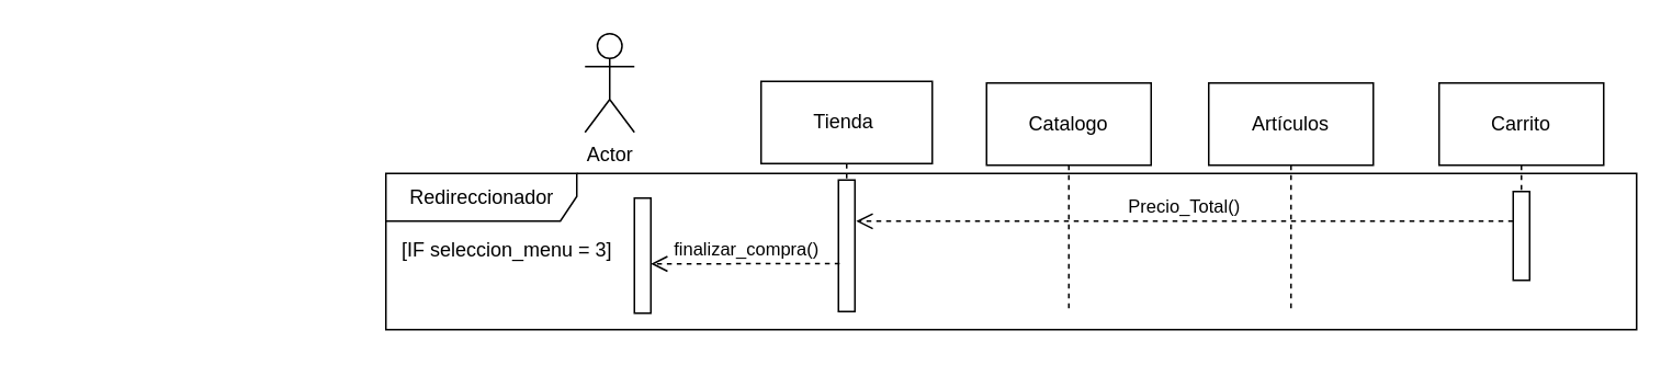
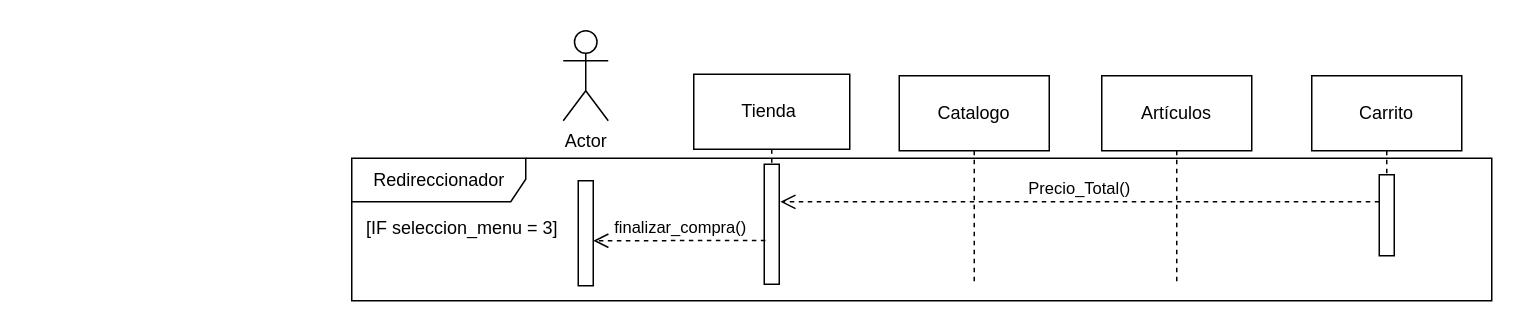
  <mxCell id="0" />
  <mxCell id="1" parent="0" />
- <mxCell id="2" value="Actor" style="shape=umlActor;verticalLabelPosition=bottom;verticalAlign=top;html=1;" parent="1" vertex="1"><mxGeometry x="355" y="20" width="30" height="60" as="geometry" /></mxCell>
+ <mxCell id="2" value="Actor" style="shape=umlActor;verticalLabelPosition=bottom;verticalAlign=top;html=1;" parent="1" vertex="1"><mxGeometry x="375" y="20" width="30" height="60" as="geometry" /></mxCell>
  <mxCell id="3" value="Tienda&amp;nbsp;" style="shape=umlLifeline;perimeter=lifelinePerimeter;whiteSpace=wrap;html=1;container=1;collapsible=0;recursiveResize=0;outlineConnect=0;size=50;" parent="1" vertex="1"><mxGeometry x="462" y="49" width="104" height="131" as="geometry" /></mxCell>
  <mxCell id="4" value="" style="html=1;points=[];perimeter=orthogonalPerimeter;" parent="3" vertex="1"><mxGeometry x="47" y="60" width="10" height="80" as="geometry" /></mxCell>
  <mxCell id="5" value="Carrito" style="shape=umlLifeline;perimeter=lifelinePerimeter;whiteSpace=wrap;html=1;container=1;collapsible=0;recursiveResize=0;outlineConnect=0;size=50;" parent="1" vertex="1"><mxGeometry x="874" y="50" width="100" height="120" as="geometry" /></mxCell>
  <mxCell id="6" value="" style="html=1;points=[];perimeter=orthogonalPerimeter;" parent="5" vertex="1"><mxGeometry x="45" y="66" width="10" height="54" as="geometry" /></mxCell>
  <mxCell id="7" value="Catalogo" style="shape=umlLifeline;perimeter=lifelinePerimeter;whiteSpace=wrap;html=1;container=1;collapsible=0;recursiveResize=0;outlineConnect=0;size=50;" parent="1" vertex="1"><mxGeometry x="599" y="50" width="100" height="140" as="geometry" /></mxCell>
  <mxCell id="8" value="Artículos" style="shape=umlLifeline;perimeter=lifelinePerimeter;whiteSpace=wrap;html=1;container=1;collapsible=0;recursiveResize=0;outlineConnect=0;size=50;" parent="1" vertex="1"><mxGeometry x="734" y="50" width="100" height="140" as="geometry" /></mxCell>
  <mxCell id="9" value="" style="shape=umlLifeline;perimeter=lifelinePerimeter;whiteSpace=wrap;html=1;container=0;collapsible=0;recursiveResize=0;outlineConnect=0;size=0;" parent="1" vertex="1"><mxGeometry x="20" y="120" width="740" height="70" as="geometry" /></mxCell>
  <mxCell id="10" value="" style="html=1;points=[];perimeter=orthogonalPerimeter;" parent="1" vertex="1"><mxGeometry x="385" y="120" width="10" height="70" as="geometry" /></mxCell>
  <mxCell id="11" value="Redireccionador" style="shape=umlFrame;tabWidth=110;tabHeight=30;tabPosition=left;html=1;boundedLbl=1;labelInHeader=1;width=116;height=29;movable=1;resizable=1;rotatable=1;deletable=1;editable=1;connectable=1;" parent="1" vertex="1"><mxGeometry x="234" y="105" width="760" height="95" as="geometry" /></mxCell>
  <mxCell id="12" value="[IF seleccion_menu = 3]" style="text" parent="11" vertex="1"><mxGeometry width="100" height="20" relative="1" as="geometry"><mxPoint x="8" y="33" as="offset" /></mxGeometry></mxCell>
  <mxCell id="13" value="Precio_Total()" style="html=1;verticalAlign=bottom;endArrow=open;dashed=1;endSize=8;entryX=1.074;entryY=0.313;entryDx=0;entryDy=0;entryPerimeter=0;" parent="1" source="6" target="4" edge="1"><mxGeometry relative="1" as="geometry"><mxPoint x="504" y="150" as="sourcePoint" /><mxPoint x="654" y="136" as="targetPoint" /></mxGeometry></mxCell>
  <mxCell id="14" value="finalizar_compra()" style="html=1;verticalAlign=bottom;endArrow=open;dashed=1;endSize=8;exitX=0.074;exitY=0.635;exitDx=0;exitDy=0;exitPerimeter=0;entryX=1.238;entryY=0.188;entryDx=0;entryDy=0;entryPerimeter=0;" parent="1" source="4" edge="1"><mxGeometry relative="1" as="geometry"><mxPoint x="794.05" y="160.825" as="sourcePoint" /><mxPoint x="395" y="160" as="targetPoint" /></mxGeometry></mxCell>
